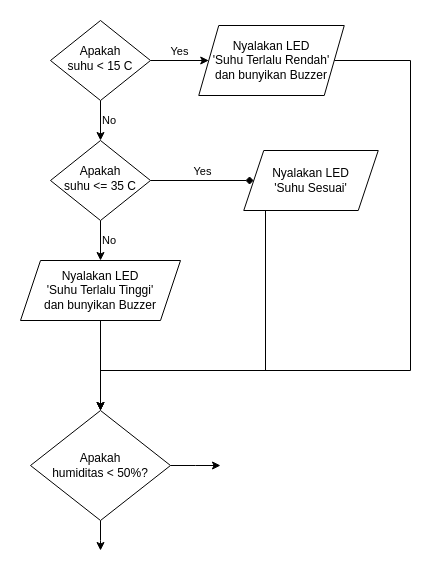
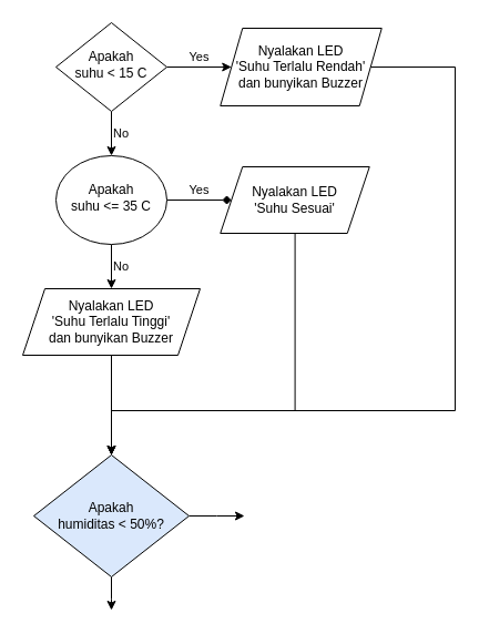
  <mxCell id="0" />
  <mxCell id="1" parent="0" />
  <mxCell id="2" value="Yes" style="edgeStyle=orthogonalEdgeStyle;rounded=0;orthogonalLoop=1;jettySize=auto;html=1;verticalAlign=bottom;horizontal=1;" edge="1" parent="1" source="4" target="13"><mxGeometry relative="1" as="geometry" /></mxCell>
  <mxCell id="3" value="No" style="edgeStyle=orthogonalEdgeStyle;rounded=0;orthogonalLoop=1;jettySize=auto;html=1;verticalAlign=middle;labelPosition=right;verticalLabelPosition=middle;align=left;" edge="1" parent="1" source="4" target="7"><mxGeometry relative="1" as="geometry" /></mxCell>
  <mxCell id="4" value="Apakah&lt;div&gt;suhu &amp;lt; 15 C&lt;/div&gt;" style="rhombus;whiteSpace=wrap;html=1;shadow=0;fontFamily=Helvetica;fontSize=12;align=center;strokeWidth=1;spacing=6;spacingTop=-4;" parent="1" vertex="1"><mxGeometry x="50" y="20" width="100" height="80" as="geometry" /></mxCell>
  <mxCell id="5" value="No" style="edgeStyle=orthogonalEdgeStyle;rounded=0;orthogonalLoop=1;jettySize=auto;html=1;labelPosition=right;verticalLabelPosition=middle;align=left;verticalAlign=middle;" edge="1" parent="1" source="7" target="9"><mxGeometry relative="1" as="geometry"><mxPoint as="offset" /></mxGeometry></mxCell>
  <mxCell id="6" value="Yes" style="edgeStyle=orthogonalEdgeStyle;rounded=0;orthogonalLoop=1;jettySize=auto;html=1;labelPosition=center;verticalLabelPosition=top;align=center;verticalAlign=bottom;endArrow=diamond;" edge="1" parent="1" source="7" target="11"><mxGeometry relative="1" as="geometry" /></mxCell>
- <mxCell id="7" value="Apakah&lt;div&gt;suhu &amp;lt;= 35 C&lt;/div&gt;" style="rhombus;whiteSpace=wrap;html=1;shadow=0;fontFamily=Helvetica;fontSize=12;align=center;strokeWidth=1;spacing=6;spacingTop=-4;" parent="1" vertex="1"><mxGeometry x="50" y="140" width="100" height="80" as="geometry" /></mxCell>
+ <mxCell id="7" value="Apakah&lt;div&gt;suhu &amp;lt;= 35 C&lt;/div&gt;" style="ellipse;whiteSpace=wrap;html=1;shadow=0;fontFamily=Helvetica;fontSize=12;align=center;strokeWidth=1;spacing=6;spacingTop=-4;" parent="1" vertex="1"><mxGeometry x="50" y="140" width="100" height="80" as="geometry" /></mxCell>
  <mxCell id="8" value="" style="edgeStyle=orthogonalEdgeStyle;rounded=0;orthogonalLoop=1;jettySize=auto;html=1;entryX=0.5;entryY=0;entryDx=0;entryDy=0;" edge="1" parent="1" source="9" target="16"><mxGeometry relative="1" as="geometry"><mxPoint x="100" y="380" as="targetPoint" /></mxGeometry></mxCell>
  <mxCell id="9" value="Nyalakan LED&lt;div&gt;'Suhu Terlalu Tinggi'&lt;/div&gt;&lt;div&gt;&lt;span style=&quot;background-color: initial;&quot;&gt;dan bunyikan Buzzer&lt;/span&gt;&lt;/div&gt;" style="shape=parallelogram;perimeter=parallelogramPerimeter;whiteSpace=wrap;html=1;fixedSize=1;" vertex="1" parent="1"><mxGeometry x="20" y="260" width="160" height="60" as="geometry" /></mxCell>
  <mxCell id="10" style="edgeStyle=orthogonalEdgeStyle;rounded=0;orthogonalLoop=1;jettySize=auto;html=1;entryX=0.5;entryY=0;entryDx=0;entryDy=0;" edge="1" parent="1" source="11" target="16"><mxGeometry relative="1" as="geometry"><mxPoint x="160" y="410" as="targetPoint" /><Array as="points"><mxPoint x="265" y="370" /><mxPoint x="100" y="370" /></Array></mxGeometry></mxCell>
- <mxCell id="11" value="Nyalakan LED&lt;div&gt;'Suhu Sesuai'&lt;/div&gt;" style="shape=parallelogram;perimeter=parallelogramPerimeter;whiteSpace=wrap;html=1;fixedSize=1;" vertex="1" parent="1"><mxGeometry x="243.25" y="150" width="134.5" height="60" as="geometry" /></mxCell>
+ <mxCell id="11" value="Nyalakan LED&lt;div&gt;'Suhu Sesuai'&lt;/div&gt;" style="shape=parallelogram;perimeter=parallelogramPerimeter;whiteSpace=wrap;html=1;fixedSize=1;" vertex="1" parent="1"><mxGeometry x="198.25" y="150" width="134.5" height="60" as="geometry" /></mxCell>
  <mxCell id="12" style="edgeStyle=orthogonalEdgeStyle;rounded=0;orthogonalLoop=1;jettySize=auto;html=1;entryX=0.5;entryY=0;entryDx=0;entryDy=0;" edge="1" parent="1" source="13" target="16"><mxGeometry relative="1" as="geometry"><mxPoint x="160" y="410" as="targetPoint" /><Array as="points"><mxPoint x="410" y="60" /><mxPoint x="410" y="370" /><mxPoint x="100" y="370" /></Array></mxGeometry></mxCell>
  <mxCell id="13" value="Nyalakan LED&lt;div&gt;'Suhu Terlalu Rendah'&lt;/div&gt;&lt;div&gt;dan bunyikan Buzzer&lt;/div&gt;" style="shape=parallelogram;perimeter=parallelogramPerimeter;whiteSpace=wrap;html=1;fixedSize=1;" vertex="1" parent="1"><mxGeometry x="198.25" y="25" width="145.5" height="70" as="geometry" /></mxCell>
  <mxCell id="14" style="edgeStyle=orthogonalEdgeStyle;rounded=0;orthogonalLoop=1;jettySize=auto;html=1;" edge="1" parent="1" source="16"><mxGeometry relative="1" as="geometry"><mxPoint x="100" y="550" as="targetPoint" /></mxGeometry></mxCell>
  <mxCell id="15" style="edgeStyle=orthogonalEdgeStyle;rounded=0;orthogonalLoop=1;jettySize=auto;html=1;" edge="1" parent="1" source="16"><mxGeometry relative="1" as="geometry"><mxPoint x="220" y="465" as="targetPoint" /></mxGeometry></mxCell>
- <mxCell id="16" value="Apakah&lt;div&gt;&lt;span style=&quot;background-color: initial;&quot;&gt;humiditas &amp;lt; 50%?&lt;/span&gt;&lt;/div&gt;" style="rhombus;whiteSpace=wrap;html=1;" vertex="1" parent="1"><mxGeometry x="30" y="410" width="140" height="110" as="geometry" /></mxCell>
+ <mxCell id="16" value="Apakah&lt;div&gt;&lt;span style=&quot;background-color: initial;&quot;&gt;humiditas &amp;lt; 50%?&lt;/span&gt;&lt;/div&gt;" style="rhombus;whiteSpace=wrap;html=1;fillColor=#dae8fc;" vertex="1" parent="1"><mxGeometry x="30" y="410" width="140" height="110" as="geometry" /></mxCell>
